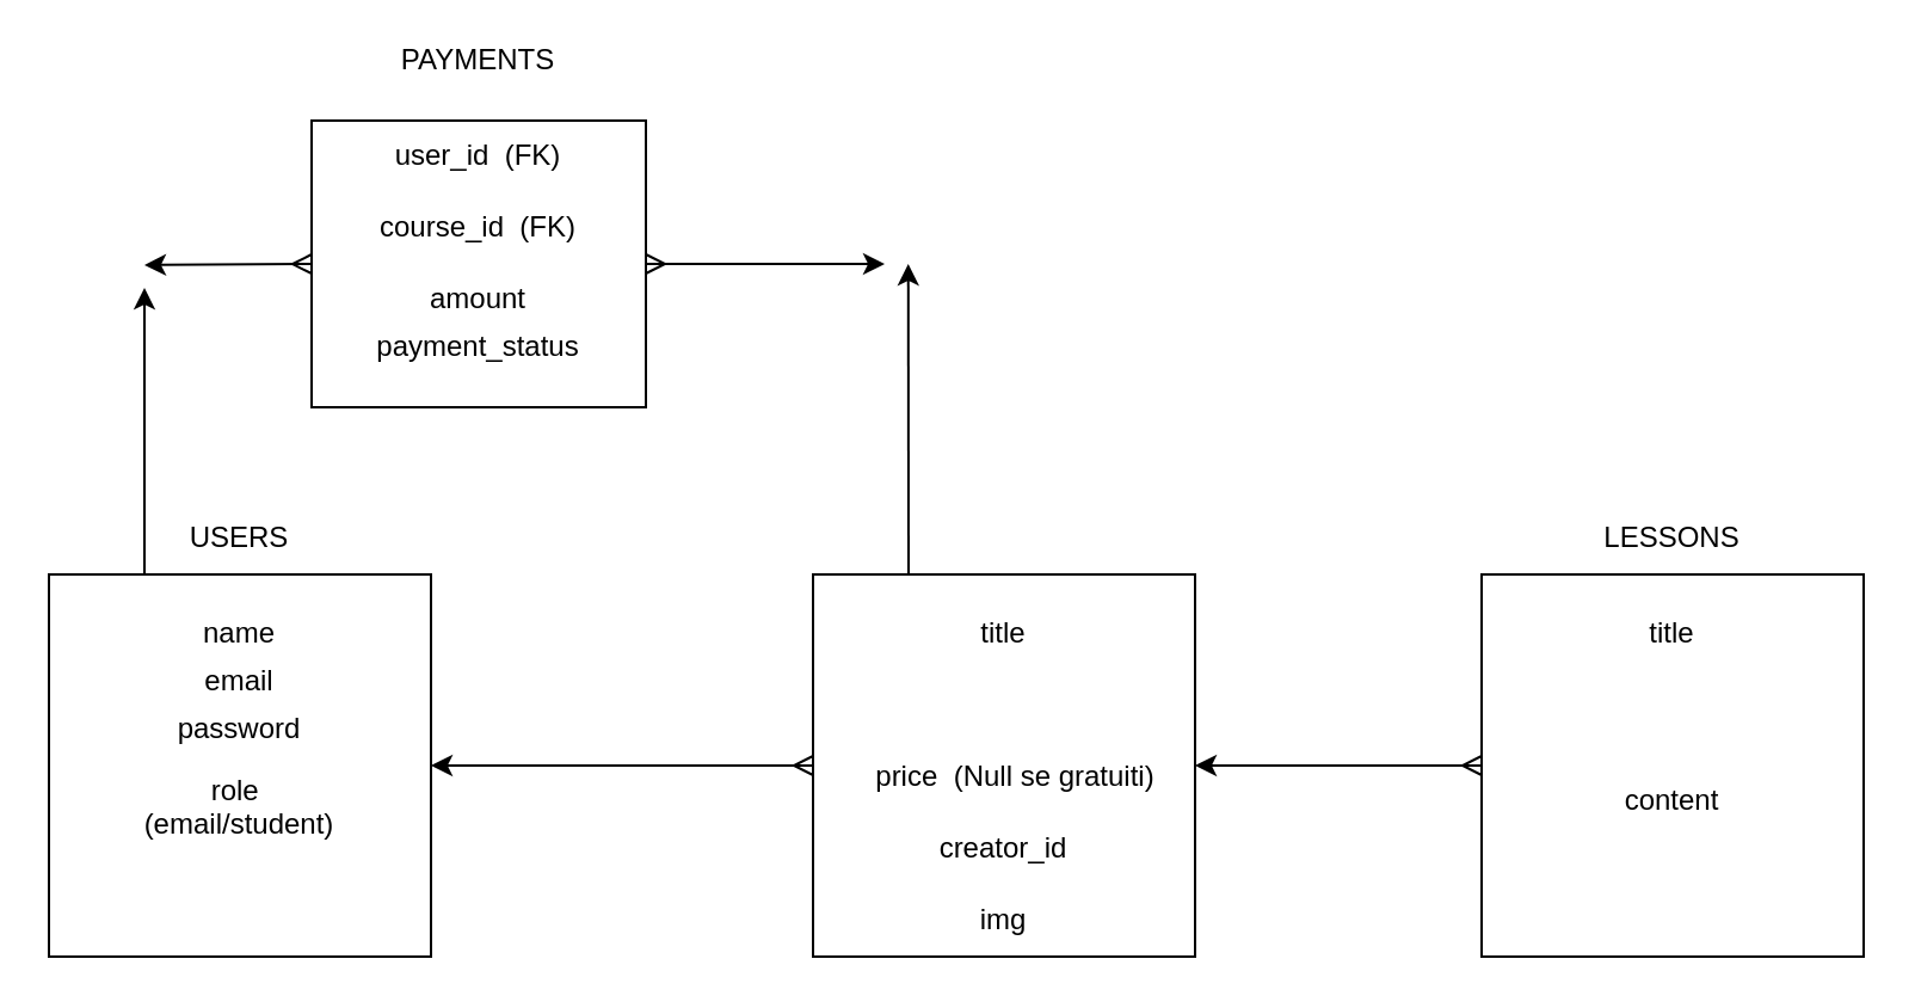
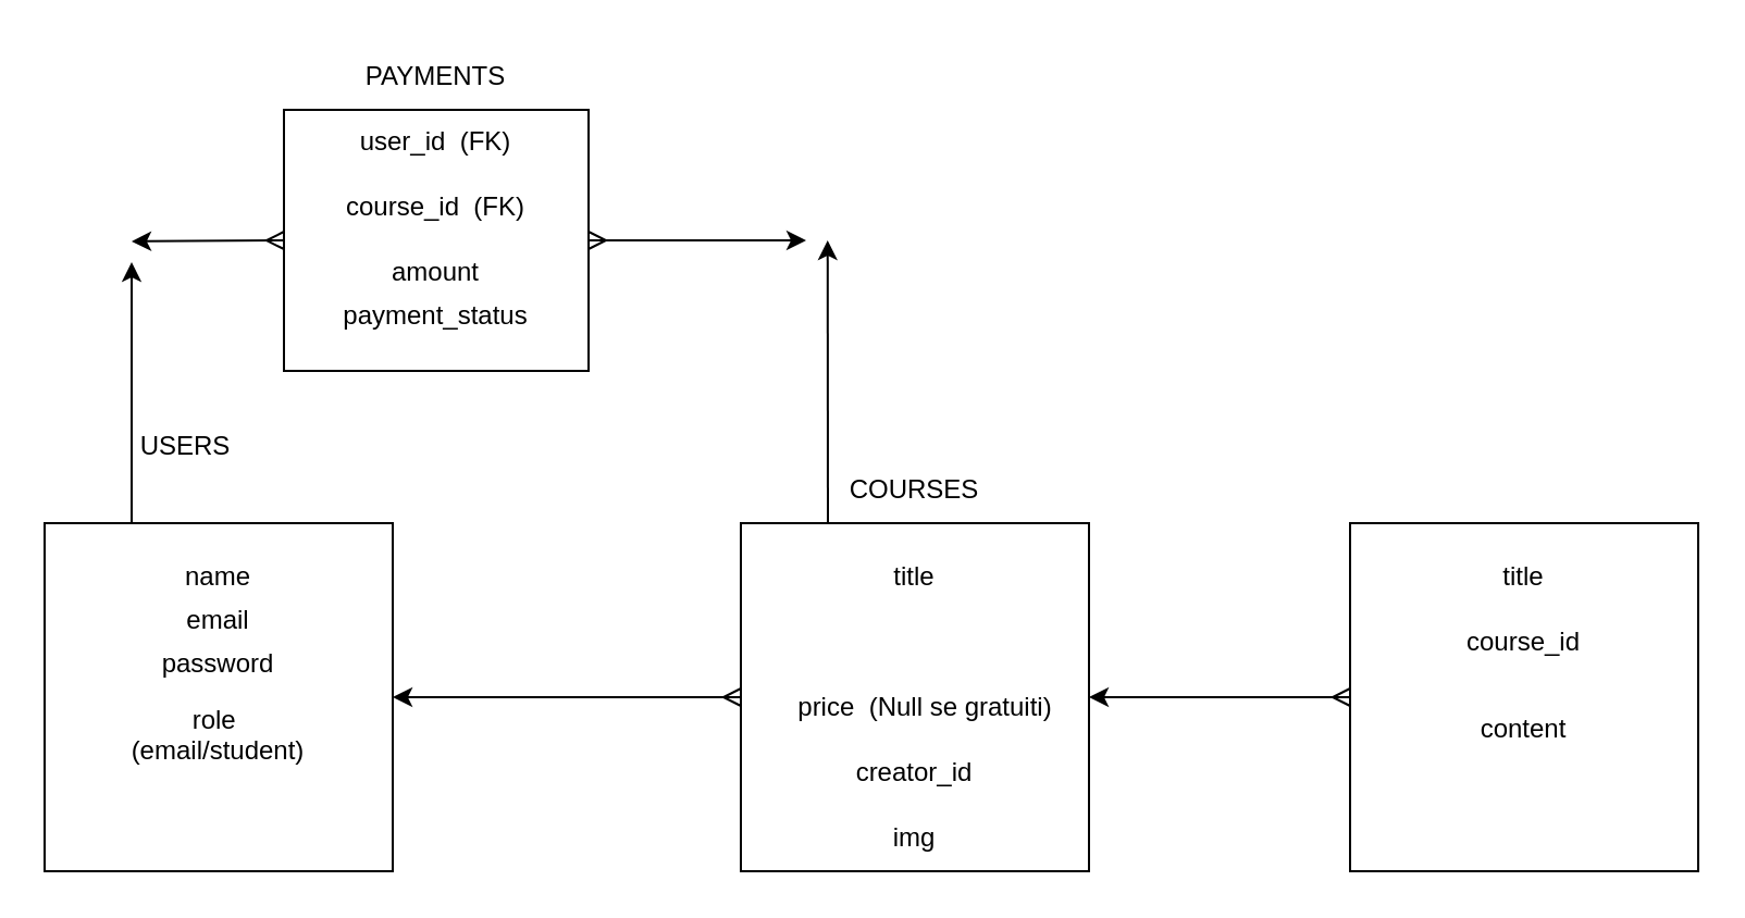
  <mxCell id="0" />
  <mxCell id="1" parent="0" />
  <mxCell id="2" style="edgeStyle=none;html=1;exitX=0;exitY=0.5;exitDx=0;exitDy=0;startArrow=ERmany;startFill=0;rounded=1;" parent="1" source="4" edge="1"><mxGeometry relative="1" as="geometry"><mxPoint x="60" y="110.471" as="targetPoint" /></mxGeometry></mxCell>
  <mxCell id="3" style="edgeStyle=none;html=1;exitX=1;exitY=0.5;exitDx=0;exitDy=0;startArrow=ERmany;startFill=0;" parent="1" source="4" edge="1"><mxGeometry relative="1" as="geometry"><mxPoint x="370" y="110" as="targetPoint" /></mxGeometry></mxCell>
  <mxCell id="4" value="" style="whiteSpace=wrap;html=1;" parent="1" vertex="1"><mxGeometry x="130" y="50" width="140" height="120" as="geometry" /></mxCell>
- <mxCell id="5" value="PAYMENTS" style="text;align=center;html=1;verticalAlign=middle;whiteSpace=wrap;rounded=0;glass=0;shadow=0;" parent="1" vertex="1"><mxGeometry x="170" y="10" width="60" height="30" as="geometry" /></mxCell>
+ <mxCell id="5" value="PAYMENTS" style="text;align=center;html=1;verticalAlign=middle;whiteSpace=wrap;rounded=0;glass=0;shadow=0;" parent="1" vertex="1"><mxGeometry x="170" y="20" width="60" height="30" as="geometry" /></mxCell>
  <mxCell id="6" value="user_id&amp;nbsp; (FK)" style="text;strokeColor=none;align=center;fillColor=none;html=1;verticalAlign=middle;whiteSpace=wrap;rounded=0;" parent="1" vertex="1"><mxGeometry x="120" y="50" width="160" height="30" as="geometry" /></mxCell>
  <mxCell id="7" value="course_id&amp;nbsp; (FK)" style="text;strokeColor=none;align=center;fillColor=none;html=1;verticalAlign=middle;whiteSpace=wrap;rounded=0;" parent="1" vertex="1"><mxGeometry x="140" y="80" width="120" height="30" as="geometry" /></mxCell>
  <mxCell id="8" value="amount&lt;br&gt;" style="text;strokeColor=none;align=center;fillColor=none;html=1;verticalAlign=middle;whiteSpace=wrap;rounded=0;shadow=0;glass=0;" parent="1" vertex="1"><mxGeometry x="170" y="110" width="60" height="30" as="geometry" /></mxCell>
  <mxCell id="9" value="payment_status" style="text;strokeColor=none;align=center;fillColor=none;html=1;verticalAlign=middle;whiteSpace=wrap;rounded=0;shadow=0;glass=0;" parent="1" vertex="1"><mxGeometry x="170" y="130" width="60" height="30" as="geometry" /></mxCell>
- <mxCell id="10" value="USERS" style="text;strokeColor=none;align=center;fillColor=none;html=1;verticalAlign=middle;whiteSpace=wrap;rounded=0;shadow=0;glass=0;" parent="1" vertex="1"><mxGeometry x="70" y="210" width="60" height="30" as="geometry" /></mxCell>
+ <mxCell id="10" value="USERS" style="text;strokeColor=none;align=center;fillColor=none;html=1;verticalAlign=middle;whiteSpace=wrap;rounded=0;shadow=0;glass=0;" parent="1" vertex="1"><mxGeometry x="55" y="190" width="60" height="30" as="geometry" /></mxCell>
  <mxCell id="11" style="edgeStyle=none;html=1;exitX=0.25;exitY=0;exitDx=0;exitDy=0;startArrow=none;startFill=0;" parent="1" source="12" edge="1"><mxGeometry relative="1" as="geometry"><mxPoint x="60" y="120" as="targetPoint" /></mxGeometry></mxCell>
  <mxCell id="12" value="" style="whiteSpace=wrap;html=1;rounded=0;shadow=0;glass=0;fillColor=none;" parent="1" vertex="1"><mxGeometry x="20" y="240" width="160" height="160" as="geometry" /></mxCell>
  <mxCell id="13" value="name&lt;br&gt;" style="text;strokeColor=none;align=center;fillColor=none;html=1;verticalAlign=middle;whiteSpace=wrap;rounded=0;shadow=0;glass=0;" parent="1" vertex="1"><mxGeometry x="70" y="250" width="60" height="30" as="geometry" /></mxCell>
  <mxCell id="14" value="email" style="text;strokeColor=none;align=center;fillColor=none;html=1;verticalAlign=middle;whiteSpace=wrap;rounded=0;shadow=0;glass=0;" parent="1" vertex="1"><mxGeometry x="70" y="270" width="60" height="30" as="geometry" /></mxCell>
  <mxCell id="15" value="password" style="text;strokeColor=none;align=center;fillColor=none;html=1;verticalAlign=middle;whiteSpace=wrap;rounded=0;shadow=0;glass=0;" parent="1" vertex="1"><mxGeometry x="70" y="290" width="60" height="30" as="geometry" /></mxCell>
  <mxCell id="16" value="role&amp;nbsp; (email/student)&lt;br&gt;&lt;span style=&quot;white-space: pre;&quot;&gt;&#09;&lt;/span&gt;&lt;span style=&quot;white-space: pre;&quot;&gt;&#09;&lt;/span&gt;&lt;span style=&quot;white-space: pre;&quot;&gt;&#09;&lt;/span&gt;" style="text;strokeColor=none;align=center;fillColor=none;html=1;verticalAlign=middle;whiteSpace=wrap;rounded=0;shadow=0;glass=0;" parent="1" vertex="1"><mxGeometry x="70" y="330" width="60" height="30" as="geometry" /></mxCell>
+ <mxCell id="17" value="COURSES" style="text;strokeColor=none;align=center;fillColor=none;html=1;verticalAlign=middle;whiteSpace=wrap;rounded=0;shadow=0;glass=0;" parent="1" vertex="1"><mxGeometry x="390" y="210" width="60" height="30" as="geometry" /></mxCell>
  <mxCell id="18" style="edgeStyle=none;html=1;exitX=0.25;exitY=0;exitDx=0;exitDy=0;startArrow=none;startFill=0;" parent="1" source="20" edge="1"><mxGeometry relative="1" as="geometry"><mxPoint x="379.882" y="110" as="targetPoint" /></mxGeometry></mxCell>
  <mxCell id="19" style="edgeStyle=none;html=1;exitX=0;exitY=0.5;exitDx=0;exitDy=0;entryX=1;entryY=0.5;entryDx=0;entryDy=0;startArrow=ERmany;startFill=0;" parent="1" source="20" target="12" edge="1"><mxGeometry relative="1" as="geometry" /></mxCell>
  <mxCell id="20" value="" style="whiteSpace=wrap;html=1;rounded=0;shadow=0;glass=0;fillColor=none;" parent="1" vertex="1"><mxGeometry x="340" y="240" width="160" height="160" as="geometry" /></mxCell>
  <mxCell id="21" value="title" style="text;strokeColor=none;align=center;fillColor=none;html=1;verticalAlign=middle;whiteSpace=wrap;rounded=0;shadow=0;glass=0;" parent="1" vertex="1"><mxGeometry x="390" y="250" width="60" height="30" as="geometry" /></mxCell>
  <mxCell id="22" value="price&amp;nbsp; (Null se gratuiti)" style="text;strokeColor=none;align=center;fillColor=none;html=1;verticalAlign=middle;whiteSpace=wrap;rounded=0;shadow=0;glass=0;" parent="1" vertex="1"><mxGeometry x="360" y="310" width="130" height="30" as="geometry" /></mxCell>
  <mxCell id="23" value="creator_id" style="text;strokeColor=none;align=center;fillColor=none;html=1;verticalAlign=middle;whiteSpace=wrap;rounded=0;shadow=0;glass=0;" parent="1" vertex="1"><mxGeometry x="390" y="340" width="60" height="30" as="geometry" /></mxCell>
- <mxCell id="24" value="LESSONS" style="text;strokeColor=none;align=center;fillColor=none;html=1;verticalAlign=middle;whiteSpace=wrap;rounded=0;shadow=0;glass=0;" parent="1" vertex="1"><mxGeometry x="670" y="210" width="60" height="30" as="geometry" /></mxCell>
  <mxCell id="25" style="edgeStyle=none;html=1;exitX=0;exitY=0.5;exitDx=0;exitDy=0;entryX=1;entryY=0.5;entryDx=0;entryDy=0;startArrow=ERmany;startFill=0;" parent="1" source="26" target="20" edge="1"><mxGeometry relative="1" as="geometry" /></mxCell>
  <mxCell id="26" value="" style="whiteSpace=wrap;html=1;rounded=0;shadow=0;glass=0;fillColor=none;" parent="1" vertex="1"><mxGeometry x="620" y="240" width="160" height="160" as="geometry" /></mxCell>
+ <mxCell id="27" value="course_id" style="text;strokeColor=none;align=center;fillColor=none;html=1;verticalAlign=middle;whiteSpace=wrap;rounded=0;shadow=0;glass=0;" parent="1" vertex="1"><mxGeometry x="670" y="280" width="60" height="30" as="geometry" /></mxCell>
  <mxCell id="28" value="title" style="text;strokeColor=none;align=center;fillColor=none;html=1;verticalAlign=middle;whiteSpace=wrap;rounded=0;shadow=0;glass=0;" parent="1" vertex="1"><mxGeometry x="670" y="250" width="60" height="30" as="geometry" /></mxCell>
  <mxCell id="29" value="content" style="text;strokeColor=none;align=center;fillColor=none;html=1;verticalAlign=middle;whiteSpace=wrap;rounded=0;shadow=0;glass=0;" parent="1" vertex="1"><mxGeometry x="670" y="320" width="60" height="30" as="geometry" /></mxCell>
  <mxCell id="30" value="img" style="text;strokeColor=none;align=center;fillColor=none;html=1;verticalAlign=middle;whiteSpace=wrap;rounded=0;shadow=0;glass=0;" parent="1" vertex="1"><mxGeometry x="390" y="370" width="60" height="30" as="geometry" /></mxCell>
